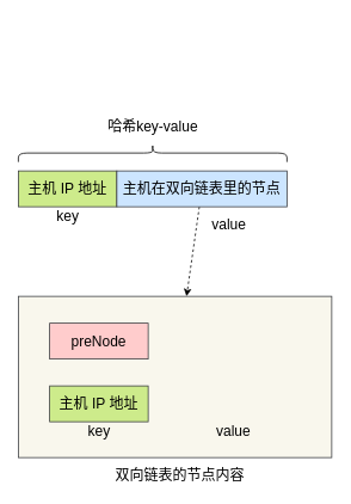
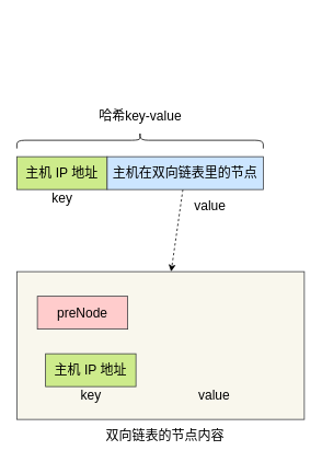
  <mxCell id="0" />
  <mxCell id="1" parent="0" />
  <mxCell id="2" value="主机 IP 地址" style="rounded=0;whiteSpace=wrap;html=1;fontSize=16;fillColor=#cdeb8b;strokeColor=#36393d;" vertex="1" parent="1"><mxGeometry x="20" y="190" width="110" height="40" as="geometry" /></mxCell>
  <mxCell id="3" style="rounded=0;orthogonalLoop=1;jettySize=auto;html=1;fontSize=16;dashed=1;" edge="1" parent="1" source="4" target="9"><mxGeometry relative="1" as="geometry" /></mxCell>
  <mxCell id="4" value="&lt;span style=&quot;font-size: 16px&quot;&gt;主机在双向链表里的节点&lt;/span&gt;" style="rounded=0;whiteSpace=wrap;html=1;fontSize=16;fillColor=#cce5ff;strokeColor=#36393d;" vertex="1" parent="1"><mxGeometry x="130" y="190" width="190" height="40" as="geometry" /></mxCell>
  <mxCell id="5" value="key" style="text;html=1;align=center;verticalAlign=middle;resizable=0;points=[];autosize=1;strokeColor=none;fontSize=16;" vertex="1" parent="1"><mxGeometry x="55" y="230" width="40" height="20" as="geometry" /></mxCell>
  <mxCell id="6" value="value" style="text;html=1;align=center;verticalAlign=middle;resizable=0;points=[];autosize=1;strokeColor=none;fontSize=16;" vertex="1" parent="1"><mxGeometry x="230" y="240" width="50" height="20" as="geometry" /></mxCell>
  <mxCell id="7" value="哈希key-value" style="text;html=1;align=center;verticalAlign=middle;resizable=0;points=[];autosize=1;strokeColor=none;fontSize=16;" vertex="1" parent="1"><mxGeometry x="110" y="130" width="120" height="20" as="geometry" /></mxCell>
  <mxCell id="8" value="" style="shape=curlyBracket;whiteSpace=wrap;html=1;rounded=1;rotation=90;" vertex="1" parent="1"><mxGeometry x="160" y="20" width="20" height="300" as="geometry" /></mxCell>
  <mxCell id="9" value="" style="rounded=0;whiteSpace=wrap;html=1;fontSize=16;fillColor=#f9f7ed;strokeColor=#36393d;" vertex="1" parent="1"><mxGeometry x="20" y="330" width="350" height="180" as="geometry" /></mxCell>
  <mxCell id="10" value="主机 IP 地址" style="rounded=0;whiteSpace=wrap;html=1;fontSize=16;fillColor=#cdeb8b;strokeColor=#36393d;" vertex="1" parent="1"><mxGeometry x="55" y="430" width="110" height="40" as="geometry" /></mxCell>
  <mxCell id="11" value="key" style="text;html=1;align=center;verticalAlign=middle;resizable=0;points=[];autosize=1;strokeColor=none;fontSize=16;" vertex="1" parent="1"><mxGeometry x="90" y="470" width="40" height="20" as="geometry" /></mxCell>
  <mxCell id="12" value="value" style="text;html=1;align=center;verticalAlign=middle;resizable=0;points=[];autosize=1;strokeColor=none;fontSize=16;" vertex="1" parent="1"><mxGeometry x="235" y="470" width="50" height="20" as="geometry" /></mxCell>
- <mxCell id="13" value="preNode" style="rounded=0;whiteSpace=wrap;html=1;fontSize=16;fillColor=#ffcccc;strokeColor=#36393d;" vertex="1" parent="1"><mxGeometry x="55" y="360" width="110" height="40" as="geometry" /></mxCell>
+ <mxCell id="13" value="preNode" style="rounded=0;whiteSpace=wrap;html=1;fontSize=16;fillColor=#ffcccc;strokeColor=#36393d;" vertex="1" parent="1"><mxGeometry x="45" y="360" width="110" height="40" as="geometry" /></mxCell>
  <mxCell id="14" value="双向链表的节点内容" style="text;html=1;align=center;verticalAlign=middle;resizable=0;points=[];autosize=1;strokeColor=none;fontSize=16;" vertex="1" parent="1"><mxGeometry x="120" y="520" width="160" height="20" as="geometry" /></mxCell>
